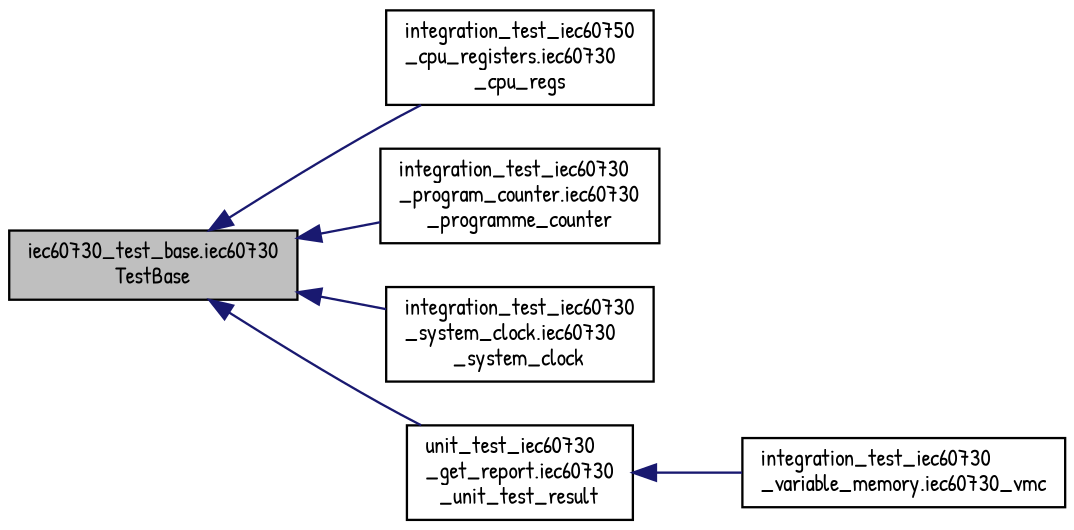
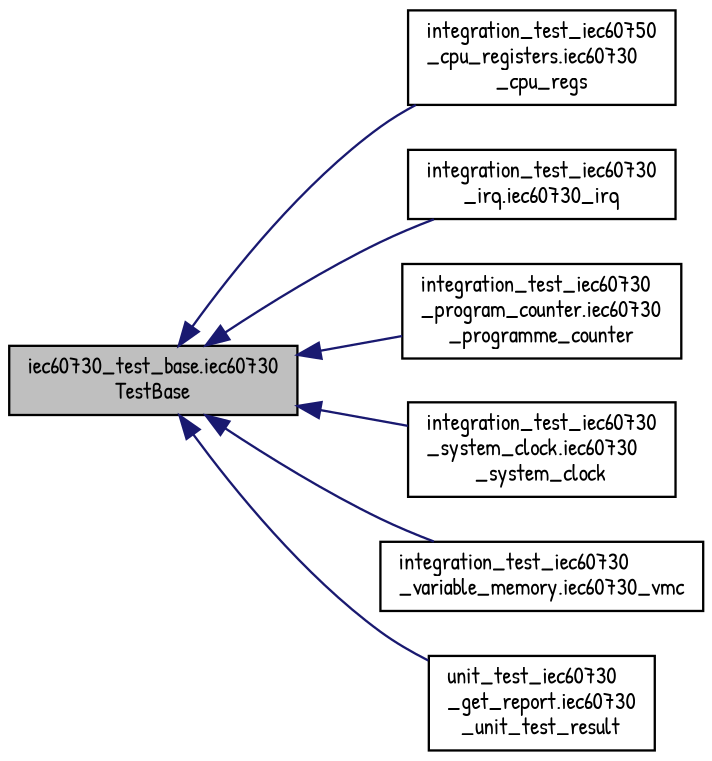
  digraph {
    fontname="Patrick Hand"
    rankdir=LR
    node [color=black fillcolor=white fontname="Patrick Hand" fontsize=10 shape=record style=filled]
    edge [color=midnightblue dir=back fontname="Patrick Hand" fontsize=10 labelfontname=Helvetica labelfontsize=10 style=solid]
    n1 [fillcolor=grey75 fontcolor=black height=0.2 label="iec60730_test_base.iec60730\lTestBase" width=0.4]
    n2 [height=0.2 label="integration_test_iec60750\l_cpu_registers.iec60730\l_cpu_regs" width=0.4]
+   n3 [height=0.2 label="integration_test_iec60730\l_irq.iec60730_irq" width=0.4]
    n4 [height=0.2 label="integration_test_iec60730\l_program_counter.iec60730\l_programme_counter" width=0.4]
    n5 [height=0.2 label="integration_test_iec60730\l_system_clock.iec60730\l_system_clock" width=0.4]
    n6 [height=0.2 label="integration_test_iec60730\l_variable_memory.iec60730_vmc" width=0.4]
    n7 [height=0.2 label="unit_test_iec60730\l_get_report.iec60730\l_unit_test_result" width=0.4]
    n1 -> n2
+   n1 -> n3
    n1 -> n4
    n1 -> n5
-   n7 -> n6
+   n1 -> n6
    n1 -> n7
  }
